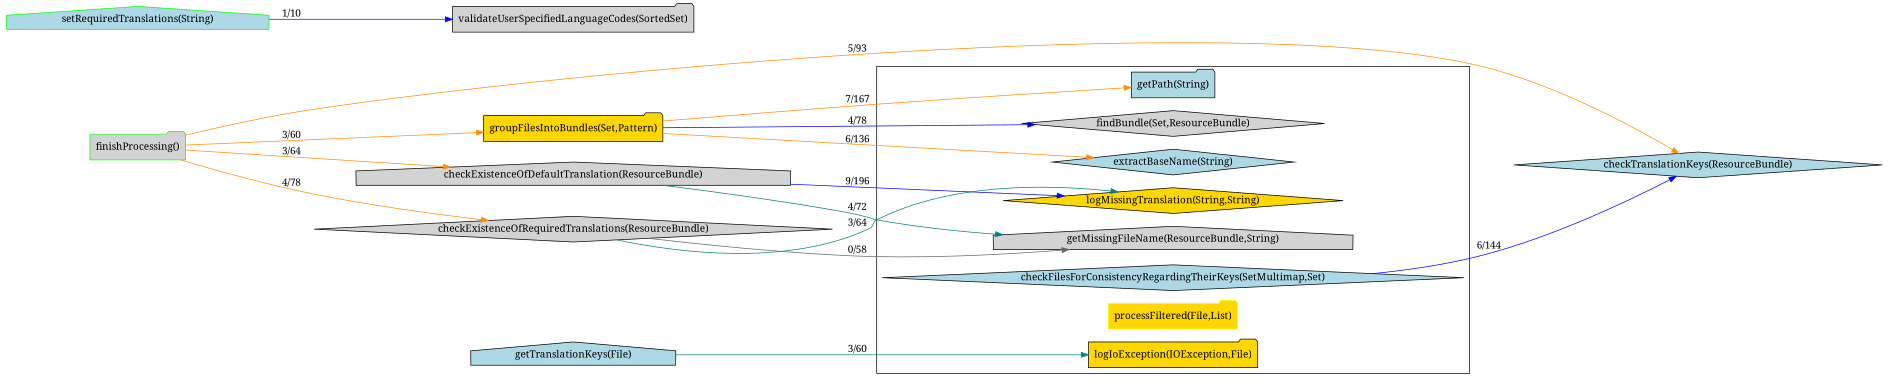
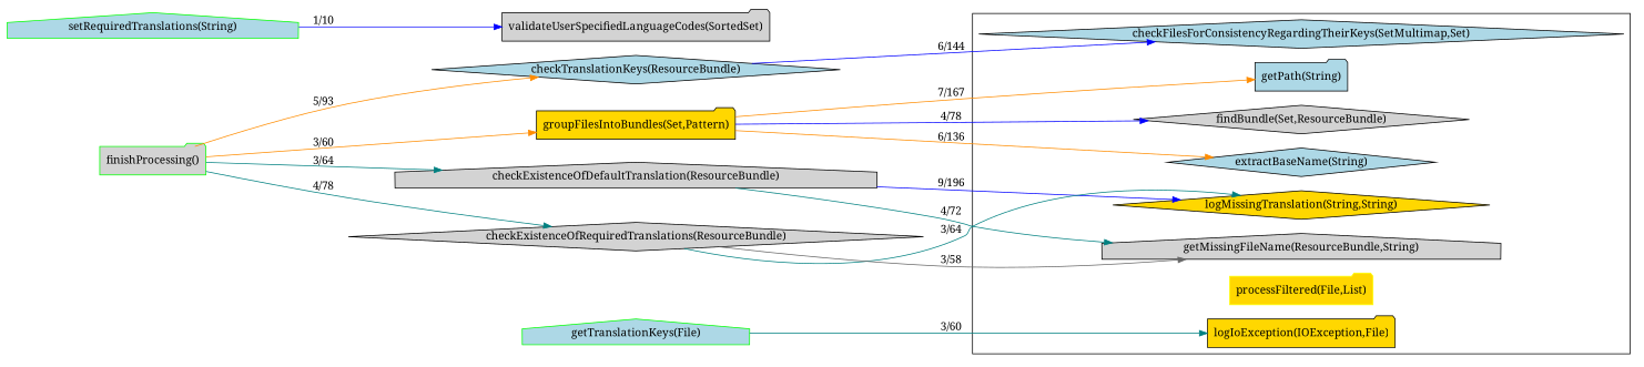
  digraph {
    fontname="Noto Serif"
    rankdir=LR
    node [color="#000000ff" fillcolor=lightblue fontname="Noto Serif" shape=diamond style=filled]
    edge [color=darkorange fontname="Noto Serif"]
    "logMissingTranslation(String,String)" [fillcolor=gold]
    "logIoException(IOException,File)" [fillcolor=gold shape=folder]
    "getPath(String)" [shape=folder]
    "findBundle(Set,ResourceBundle)" [fillcolor=lightgrey]
    "extractBaseName(String)"
    "checkFilesForConsistencyRegardingTheirKeys(SetMultimap,Set)"
    "processFiltered(File,List)" [color="#ffff00ff" fillcolor=gold shape=folder]
    "getMissingFileName(ResourceBundle,String)" [fillcolor=lightgrey shape=house]
    "checkTranslationKeys(ResourceBundle)"
-   "getTranslationKeys(File)" [shape=house]
+   "getTranslationKeys(File)" [color="#00ff00ff" shape=house]
    "groupFilesIntoBundles(Set,Pattern)" [fillcolor=gold shape=folder]
    "setRequiredTranslations(String)" [color="#00ff00ff" shape=house]
    "validateUserSpecifiedLanguageCodes(SortedSet)" [fillcolor=lightgrey shape=folder]
    "finishProcessing()" [color="#00ff00ff" fillcolor=lightgrey shape=folder]
    "checkExistenceOfDefaultTranslation(ResourceBundle)" [fillcolor=lightgrey shape=house]
    "checkExistenceOfRequiredTranslations(ResourceBundle)" [fillcolor=lightgrey]
    subgraph cluster_1 {
      "logMissingTranslation(String,String)"
      "logIoException(IOException,File)"
      "getPath(String)"
      "findBundle(Set,ResourceBundle)"
      "extractBaseName(String)"
      "checkFilesForConsistencyRegardingTheirKeys(SetMultimap,Set)"
      "processFiltered(File,List)"
      "getMissingFileName(ResourceBundle,String)"
    }
-   "checkFilesForConsistencyRegardingTheirKeys(SetMultimap,Set)" -> "checkTranslationKeys(ResourceBundle)" [color=blue label="6/144"]
+   "checkTranslationKeys(ResourceBundle)" -> "checkFilesForConsistencyRegardingTheirKeys(SetMultimap,Set)" [color=blue label="6/144"]
    "getTranslationKeys(File)" -> "logIoException(IOException,File)" [color=teal label="3/60"]
    "groupFilesIntoBundles(Set,Pattern)" -> "getPath(String)" [label="7/167"]
    "groupFilesIntoBundles(Set,Pattern)" -> "findBundle(Set,ResourceBundle)" [color=blue label="4/78"]
    "groupFilesIntoBundles(Set,Pattern)" -> "extractBaseName(String)" [label="6/136"]
    "setRequiredTranslations(String)" -> "validateUserSpecifiedLanguageCodes(SortedSet)" [color=blue label="1/10"]
    "finishProcessing()" -> "checkTranslationKeys(ResourceBundle)" [label="5/93"]
    "finishProcessing()" -> "groupFilesIntoBundles(Set,Pattern)" [label="3/60"]
-   "finishProcessing()" -> "checkExistenceOfDefaultTranslation(ResourceBundle)" [label="3/64"]
-   "finishProcessing()" -> "checkExistenceOfRequiredTranslations(ResourceBundle)" [label="4/78"]
+   "finishProcessing()" -> "checkExistenceOfDefaultTranslation(ResourceBundle)" [color=teal label="3/64"]
+   "finishProcessing()" -> "checkExistenceOfRequiredTranslations(ResourceBundle)" [color=teal label="4/78"]
    "checkExistenceOfDefaultTranslation(ResourceBundle)" -> "logMissingTranslation(String,String)" [color=blue label="9/196"]
    "checkExistenceOfDefaultTranslation(ResourceBundle)" -> "getMissingFileName(ResourceBundle,String)" [color=teal label="4/72"]
    "checkExistenceOfRequiredTranslations(ResourceBundle)" -> "logMissingTranslation(String,String)" [color=teal label="3/64"]
-   "checkExistenceOfRequiredTranslations(ResourceBundle)" -> "getMissingFileName(ResourceBundle,String)" [color=gray40 label="0/58"]
+   "checkExistenceOfRequiredTranslations(ResourceBundle)" -> "getMissingFileName(ResourceBundle,String)" [color=gray40 label="3/58"]
  }
